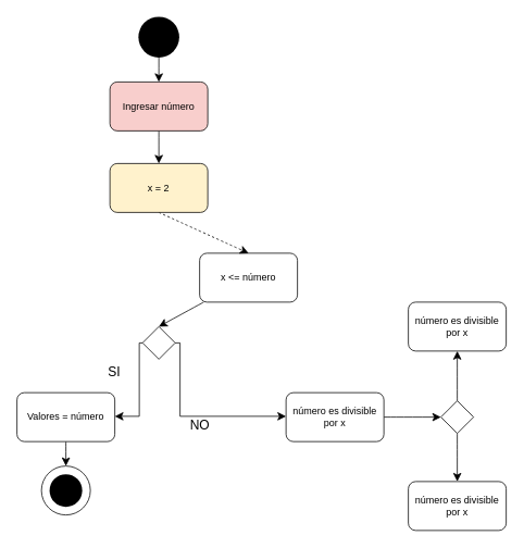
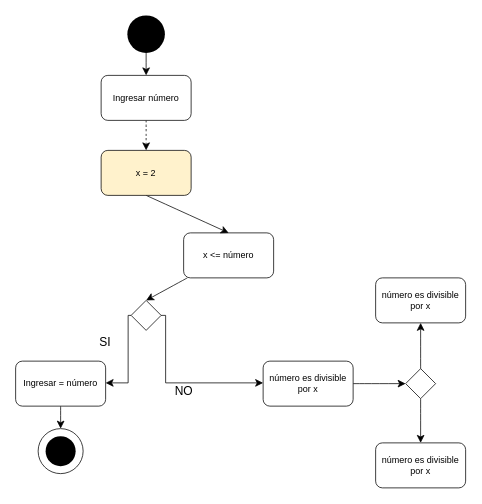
  <mxCell id="0" />
  <mxCell id="1" parent="0" />
  <mxCell id="2" value="" style="ellipse;whiteSpace=wrap;html=1;aspect=fixed;fillColor=#FFFFFF;strokeColor=default;" vertex="1" parent="1"><mxGeometry x="50" y="571" width="60" height="60" as="geometry" /></mxCell>
  <mxCell id="3" style="edgeStyle=none;curved=1;rounded=0;orthogonalLoop=1;jettySize=auto;html=1;exitX=0.5;exitY=1;exitDx=0;exitDy=0;entryX=0.5;entryY=0;entryDx=0;entryDy=0;fontSize=12;startSize=8;endSize=8;" edge="1" parent="1" source="4" target="6"><mxGeometry relative="1" as="geometry" /></mxCell>
  <mxCell id="4" value="" style="ellipse;whiteSpace=wrap;html=1;aspect=fixed;fillColor=#000000;strokeColor=none;" vertex="1" parent="1"><mxGeometry x="169" y="20" width="50" height="50" as="geometry" /></mxCell>
- <mxCell id="5" style="edgeStyle=none;curved=1;rounded=0;orthogonalLoop=1;jettySize=auto;html=1;entryX=0.5;entryY=0;entryDx=0;entryDy=0;fontSize=12;startSize=8;endSize=8;" edge="1" parent="1" source="6" target="18"><mxGeometry relative="1" as="geometry" /></mxCell>
- <mxCell id="6" value="Ingresar número" style="rounded=1;whiteSpace=wrap;html=1;fillColor=#f8cecc;" vertex="1" parent="1"><mxGeometry x="134" y="100" width="120" height="60" as="geometry" /></mxCell>
+ <mxCell id="5" style="edgeStyle=none;curved=1;rounded=0;orthogonalLoop=1;jettySize=auto;html=1;entryX=0.5;entryY=0;entryDx=0;entryDy=0;fontSize=12;startSize=8;endSize=8;dashed=1;" edge="1" parent="1" source="6" target="18"><mxGeometry relative="1" as="geometry" /></mxCell>
+ <mxCell id="6" value="Ingresar número" style="rounded=1;whiteSpace=wrap;html=1;" vertex="1" parent="1"><mxGeometry x="134" y="100" width="120" height="60" as="geometry" /></mxCell>
  <mxCell id="7" style="edgeStyle=none;curved=1;rounded=0;orthogonalLoop=1;jettySize=auto;html=1;entryX=0.5;entryY=0;entryDx=0;entryDy=0;fontSize=12;startSize=8;endSize=8;" edge="1" parent="1" source="8" target="10"><mxGeometry relative="1" as="geometry" /></mxCell>
  <mxCell id="8" value="x &amp;lt;= número" style="rounded=1;whiteSpace=wrap;html=1;" vertex="1" parent="1"><mxGeometry x="244" y="310" width="120" height="60" as="geometry" /></mxCell>
  <mxCell id="9" style="edgeStyle=orthogonalEdgeStyle;rounded=0;orthogonalLoop=1;jettySize=auto;html=1;exitX=1;exitY=0.5;exitDx=0;exitDy=0;fontSize=12;startSize=8;endSize=8;" edge="1" parent="1" source="10"><mxGeometry relative="1" as="geometry"><mxPoint x="350" y="510" as="targetPoint" /><Array as="points"><mxPoint x="220" y="420" /><mxPoint x="220" y="510" /></Array></mxGeometry></mxCell>
  <mxCell id="10" value="" style="rhombus;whiteSpace=wrap;html=1;" vertex="1" parent="1"><mxGeometry x="174" y="400" width="40" height="40" as="geometry" /></mxCell>
  <mxCell id="11" value="NO" style="text;html=1;align=center;verticalAlign=middle;resizable=0;points=[];autosize=1;strokeColor=none;fillColor=none;fontSize=16;" vertex="1" parent="1"><mxGeometry x="219" y="505" width="50" height="30" as="geometry" /></mxCell>
  <mxCell id="12" style="edgeStyle=none;curved=1;rounded=0;orthogonalLoop=1;jettySize=auto;html=1;entryX=0.5;entryY=0;entryDx=0;entryDy=0;fontSize=12;startSize=8;endSize=8;" edge="1" parent="1" source="13" target="2"><mxGeometry relative="1" as="geometry" /></mxCell>
- <mxCell id="13" value="Valores = número" style="rounded=1;whiteSpace=wrap;html=1;" vertex="1" parent="1"><mxGeometry x="20" y="481" width="120" height="60" as="geometry" /></mxCell>
+ <mxCell id="13" value="Ingresar = número" style="rounded=1;whiteSpace=wrap;html=1;" vertex="1" parent="1"><mxGeometry x="20" y="481" width="120" height="60" as="geometry" /></mxCell>
  <mxCell id="14" style="edgeStyle=orthogonalEdgeStyle;rounded=0;orthogonalLoop=1;jettySize=auto;html=1;fontSize=12;startSize=8;endSize=8;exitX=0;exitY=0.5;exitDx=0;exitDy=0;" edge="1" parent="1" source="10"><mxGeometry relative="1" as="geometry"><mxPoint x="170" y="420" as="sourcePoint" /><mxPoint x="140" y="510" as="targetPoint" /><Array as="points"><mxPoint x="170" y="420" /><mxPoint x="170" y="510" /></Array></mxGeometry></mxCell>
  <mxCell id="15" value="SI" style="text;html=1;align=center;verticalAlign=middle;resizable=0;points=[];autosize=1;strokeColor=none;fillColor=none;fontSize=16;" vertex="1" parent="1"><mxGeometry x="119" y="440" width="40" height="30" as="geometry" /></mxCell>
  <mxCell id="16" value="" style="ellipse;whiteSpace=wrap;html=1;aspect=fixed;fillColor=#000000;strokeColor=none;" vertex="1" parent="1"><mxGeometry x="60" y="581" width="40" height="40" as="geometry" /></mxCell>
- <mxCell id="17" style="edgeStyle=none;curved=1;rounded=0;orthogonalLoop=1;jettySize=auto;html=1;exitX=0.5;exitY=1;exitDx=0;exitDy=0;entryX=0.5;entryY=0;entryDx=0;entryDy=0;fontSize=12;startSize=8;endSize=8;dashed=1;" edge="1" parent="1" source="18" target="8"><mxGeometry relative="1" as="geometry" /></mxCell>
+ <mxCell id="17" style="edgeStyle=none;curved=1;rounded=0;orthogonalLoop=1;jettySize=auto;html=1;exitX=0.5;exitY=1;exitDx=0;exitDy=0;entryX=0.5;entryY=0;entryDx=0;entryDy=0;fontSize=12;startSize=8;endSize=8;" edge="1" parent="1" source="18" target="8"><mxGeometry relative="1" as="geometry" /></mxCell>
  <mxCell id="18" value="&lt;div&gt;x = 2&lt;/div&gt;" style="rounded=1;whiteSpace=wrap;html=1;fillColor=#fff2cc;" vertex="1" parent="1"><mxGeometry x="134" y="200" width="120" height="60" as="geometry" /></mxCell>
  <mxCell id="19" style="edgeStyle=none;curved=1;rounded=0;orthogonalLoop=1;jettySize=auto;html=1;exitX=1;exitY=0.5;exitDx=0;exitDy=0;fontSize=12;startSize=8;endSize=8;" edge="1" parent="1" source="20" target="23"><mxGeometry relative="1" as="geometry" /></mxCell>
  <mxCell id="20" value="número es divisible por x" style="rounded=1;whiteSpace=wrap;html=1;" vertex="1" parent="1"><mxGeometry x="350" y="481" width="120" height="60" as="geometry" /></mxCell>
  <mxCell id="21" style="edgeStyle=none;curved=1;rounded=0;orthogonalLoop=1;jettySize=auto;html=1;exitX=0.5;exitY=0;exitDx=0;exitDy=0;entryX=0.5;entryY=1;entryDx=0;entryDy=0;fontSize=12;startSize=8;endSize=8;" edge="1" parent="1" source="23" target="24"><mxGeometry relative="1" as="geometry" /></mxCell>
  <mxCell id="22" style="edgeStyle=none;curved=1;rounded=0;orthogonalLoop=1;jettySize=auto;html=1;exitX=0.5;exitY=1;exitDx=0;exitDy=0;entryX=0.5;entryY=0;entryDx=0;entryDy=0;fontSize=12;startSize=8;endSize=8;" edge="1" parent="1" source="23" target="25"><mxGeometry relative="1" as="geometry" /></mxCell>
  <mxCell id="23" value="" style="rhombus;whiteSpace=wrap;html=1;" vertex="1" parent="1"><mxGeometry x="540" y="491" width="40" height="40" as="geometry" /></mxCell>
  <mxCell id="24" value="número es divisible por x" style="rounded=1;whiteSpace=wrap;html=1;" vertex="1" parent="1"><mxGeometry x="500" y="370" width="120" height="60" as="geometry" /></mxCell>
  <mxCell id="25" value="número es divisible por x" style="rounded=1;whiteSpace=wrap;html=1;" vertex="1" parent="1"><mxGeometry x="500" y="590" width="120" height="60" as="geometry" /></mxCell>
